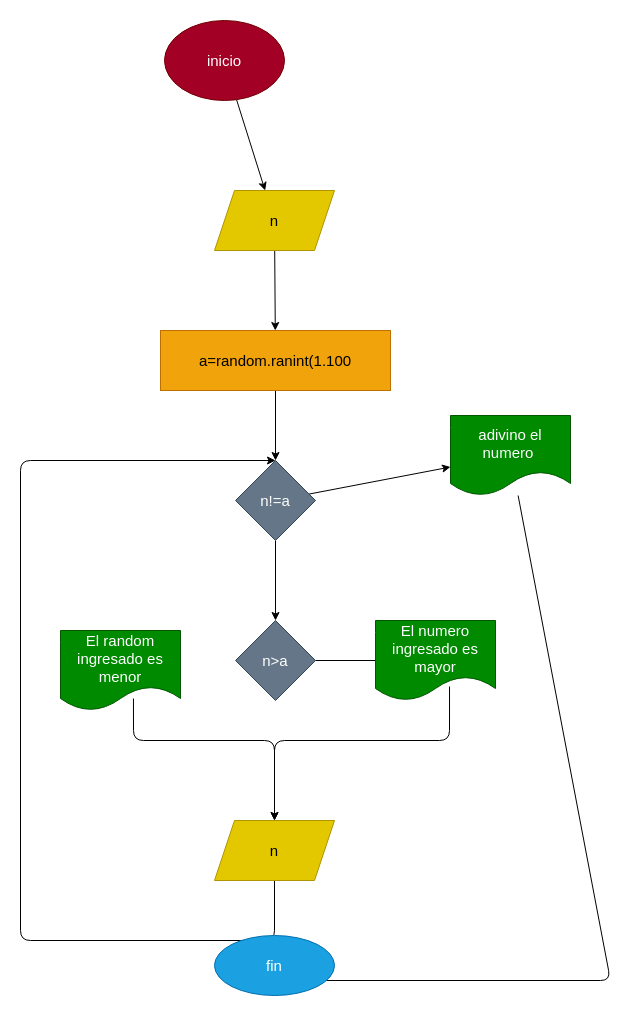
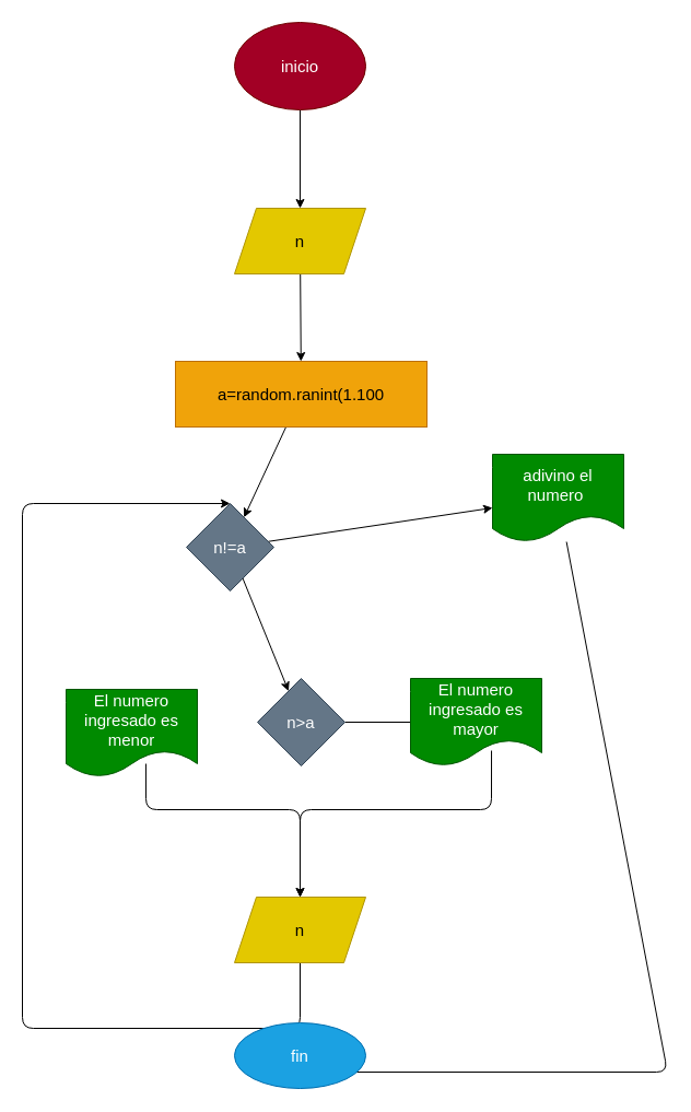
  <mxCell id="0" />
  <mxCell id="1" parent="0" />
  <mxCell id="2" value="" style="edgeStyle=none;html=1;fontSize=15;" edge="1" parent="1" source="3" target="5"><mxGeometry relative="1" as="geometry" /></mxCell>
- <mxCell id="3" value="inicio" style="ellipse;whiteSpace=wrap;html=1;fontSize=15;fillColor=#a20025;fontColor=#ffffff;strokeColor=#6F0000;" vertex="1" parent="1"><mxGeometry x="164" y="20" width="120" height="80" as="geometry" /></mxCell>
+ <mxCell id="3" value="inicio" style="ellipse;whiteSpace=wrap;html=1;fontSize=15;fillColor=#a20025;fontColor=#ffffff;strokeColor=#6F0000;" vertex="1" parent="1"><mxGeometry x="214" y="20" width="120" height="80" as="geometry" /></mxCell>
  <mxCell id="4" value="" style="edgeStyle=none;html=1;fontSize=15;" edge="1" parent="1" source="5" target="7"><mxGeometry relative="1" as="geometry" /></mxCell>
  <mxCell id="5" value="n" style="shape=parallelogram;perimeter=parallelogramPerimeter;whiteSpace=wrap;html=1;fixedSize=1;fontSize=15;fillColor=#e3c800;fontColor=#000000;strokeColor=#B09500;" vertex="1" parent="1"><mxGeometry x="214" y="190" width="120" height="60" as="geometry" /></mxCell>
  <mxCell id="6" value="" style="edgeStyle=none;html=1;fontSize=15;" edge="1" parent="1" source="7" target="10"><mxGeometry relative="1" as="geometry" /></mxCell>
  <mxCell id="7" value="a=random.ranint(1.100" style="whiteSpace=wrap;html=1;fontSize=15;fillColor=#f0a30a;fontColor=#000000;strokeColor=#BD7000;" vertex="1" parent="1"><mxGeometry x="160" y="330" width="230" height="60" as="geometry" /></mxCell>
  <mxCell id="8" value="" style="edgeStyle=none;html=1;fontSize=15;" edge="1" parent="1" source="10" target="12"><mxGeometry relative="1" as="geometry" /></mxCell>
  <mxCell id="9" value="" style="edgeStyle=none;html=1;fontSize=15;" edge="1" parent="1" source="10" target="20"><mxGeometry relative="1" as="geometry" /></mxCell>
- <mxCell id="10" value="n!=a" style="rhombus;whiteSpace=wrap;html=1;fontSize=15;fillColor=#647687;fontColor=#ffffff;strokeColor=#314354;" vertex="1" parent="1"><mxGeometry x="235" y="460" width="80" height="80" as="geometry" /></mxCell>
+ <mxCell id="10" value="n!=a" style="rhombus;whiteSpace=wrap;html=1;fontSize=15;fillColor=#647687;fontColor=#ffffff;strokeColor=#314354;" vertex="1" parent="1"><mxGeometry x="170" y="460" width="80" height="80" as="geometry" /></mxCell>
  <mxCell id="11" value="" style="edgeStyle=none;html=1;fontSize=15;endArrow=none;" edge="1" parent="1" source="12" target="14"><mxGeometry relative="1" as="geometry" /></mxCell>
  <mxCell id="12" value="n&amp;gt;a" style="rhombus;whiteSpace=wrap;html=1;fontSize=15;fillColor=#647687;fontColor=#ffffff;strokeColor=#314354;" vertex="1" parent="1"><mxGeometry x="235" y="620" width="80" height="80" as="geometry" /></mxCell>
  <mxCell id="13" style="edgeStyle=none;html=1;exitX=0.617;exitY=0.825;exitDx=0;exitDy=0;entryX=0.5;entryY=0;entryDx=0;entryDy=0;fontSize=15;exitPerimeter=0;" edge="1" parent="1" source="14" target="18"><mxGeometry relative="1" as="geometry"><Array as="points"><mxPoint x="449" y="740" /><mxPoint x="274" y="740" /></Array></mxGeometry></mxCell>
  <mxCell id="14" value="El numero ingresado es mayor" style="shape=document;whiteSpace=wrap;html=1;boundedLbl=1;fontSize=15;fillColor=#008a00;fontColor=#ffffff;strokeColor=#005700;" vertex="1" parent="1"><mxGeometry x="375" y="620" width="120" height="80" as="geometry" /></mxCell>
  <mxCell id="15" value="" style="edgeStyle=none;html=1;fontSize=15;exitX=0.608;exitY=0.85;exitDx=0;exitDy=0;exitPerimeter=0;entryX=0.5;entryY=0;entryDx=0;entryDy=0;" edge="1" parent="1" source="16" target="18"><mxGeometry relative="1" as="geometry"><Array as="points"><mxPoint x="133" y="740" /><mxPoint x="274" y="740" /></Array></mxGeometry></mxCell>
- <mxCell id="16" value="El random ingresado es menor" style="shape=document;whiteSpace=wrap;html=1;boundedLbl=1;fontSize=15;fillColor=#008a00;fontColor=#ffffff;strokeColor=#005700;" vertex="1" parent="1"><mxGeometry x="60" y="630" width="120" height="80" as="geometry" /></mxCell>
+ <mxCell id="16" value="El numero ingresado es menor" style="shape=document;whiteSpace=wrap;html=1;boundedLbl=1;fontSize=15;fillColor=#008a00;fontColor=#ffffff;strokeColor=#005700;" vertex="1" parent="1"><mxGeometry x="60" y="630" width="120" height="80" as="geometry" /></mxCell>
  <mxCell id="17" style="edgeStyle=none;html=1;exitX=0.5;exitY=1;exitDx=0;exitDy=0;fontSize=15;entryX=0.5;entryY=0;entryDx=0;entryDy=0;" edge="1" parent="1" source="18" target="10"><mxGeometry relative="1" as="geometry"><mxPoint x="10" y="420" as="targetPoint" /><Array as="points"><mxPoint x="274" y="940" /><mxPoint x="20" y="940" /><mxPoint x="20" y="460" /></Array></mxGeometry></mxCell>
  <mxCell id="18" value="n" style="shape=parallelogram;perimeter=parallelogramPerimeter;whiteSpace=wrap;html=1;fixedSize=1;fontSize=15;fillColor=#e3c800;fontColor=#000000;strokeColor=#B09500;" vertex="1" parent="1"><mxGeometry x="214" y="820" width="120" height="60" as="geometry" /></mxCell>
  <mxCell id="19" value="" style="edgeStyle=none;html=1;fontSize=15;" edge="1" parent="1" source="20" target="21"><mxGeometry relative="1" as="geometry"><Array as="points"><mxPoint x="610" y="980" /><mxPoint x="274" y="980" /></Array></mxGeometry></mxCell>
  <mxCell id="20" value="adivino el numero&amp;nbsp;" style="shape=document;whiteSpace=wrap;html=1;boundedLbl=1;fontSize=15;fillColor=#008a00;fontColor=#ffffff;strokeColor=#005700;" vertex="1" parent="1"><mxGeometry x="450" y="415" width="120" height="80" as="geometry" /></mxCell>
  <mxCell id="21" value="fin" style="ellipse;whiteSpace=wrap;html=1;fontSize=15;fillColor=#1ba1e2;fontColor=#ffffff;strokeColor=#006EAF;" vertex="1" parent="1"><mxGeometry x="214" y="935" width="120" height="60" as="geometry" /></mxCell>
